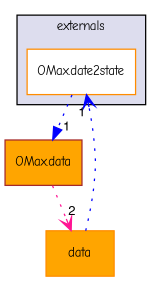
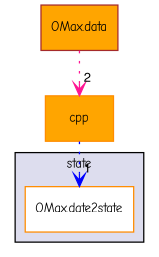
  digraph {
    compound=true
    fontname="Comic Neue"
    node [color=darkorange fillcolor=orange fontname="Comic Neue" fontsize=10 shape=box style=filled]
    edge [arrowhead=vee color=blue fontname="Comic Neue" headlabel=1 labeldistance=1.5 labelfontname=FreeSans labelfontsize=10 style=dotted]
    n1 [fillcolor=white label="OMax.date2state" pencolor=black]
    n2 [color=brown label="OMax.data"]
-   n3 [label=data]
+   n3 [label=cpp]
    subgraph cluster_1 {
      bgcolor="#ddddee"
      fontsize=10
-     label=externals
+     label=state
      pencolor=black
      n1
    }
-   n1 -> n2 [arrowhead=normal]
    n2 -> n3 [color=deeppink headlabel=2]
    n3 -> n1
  }
